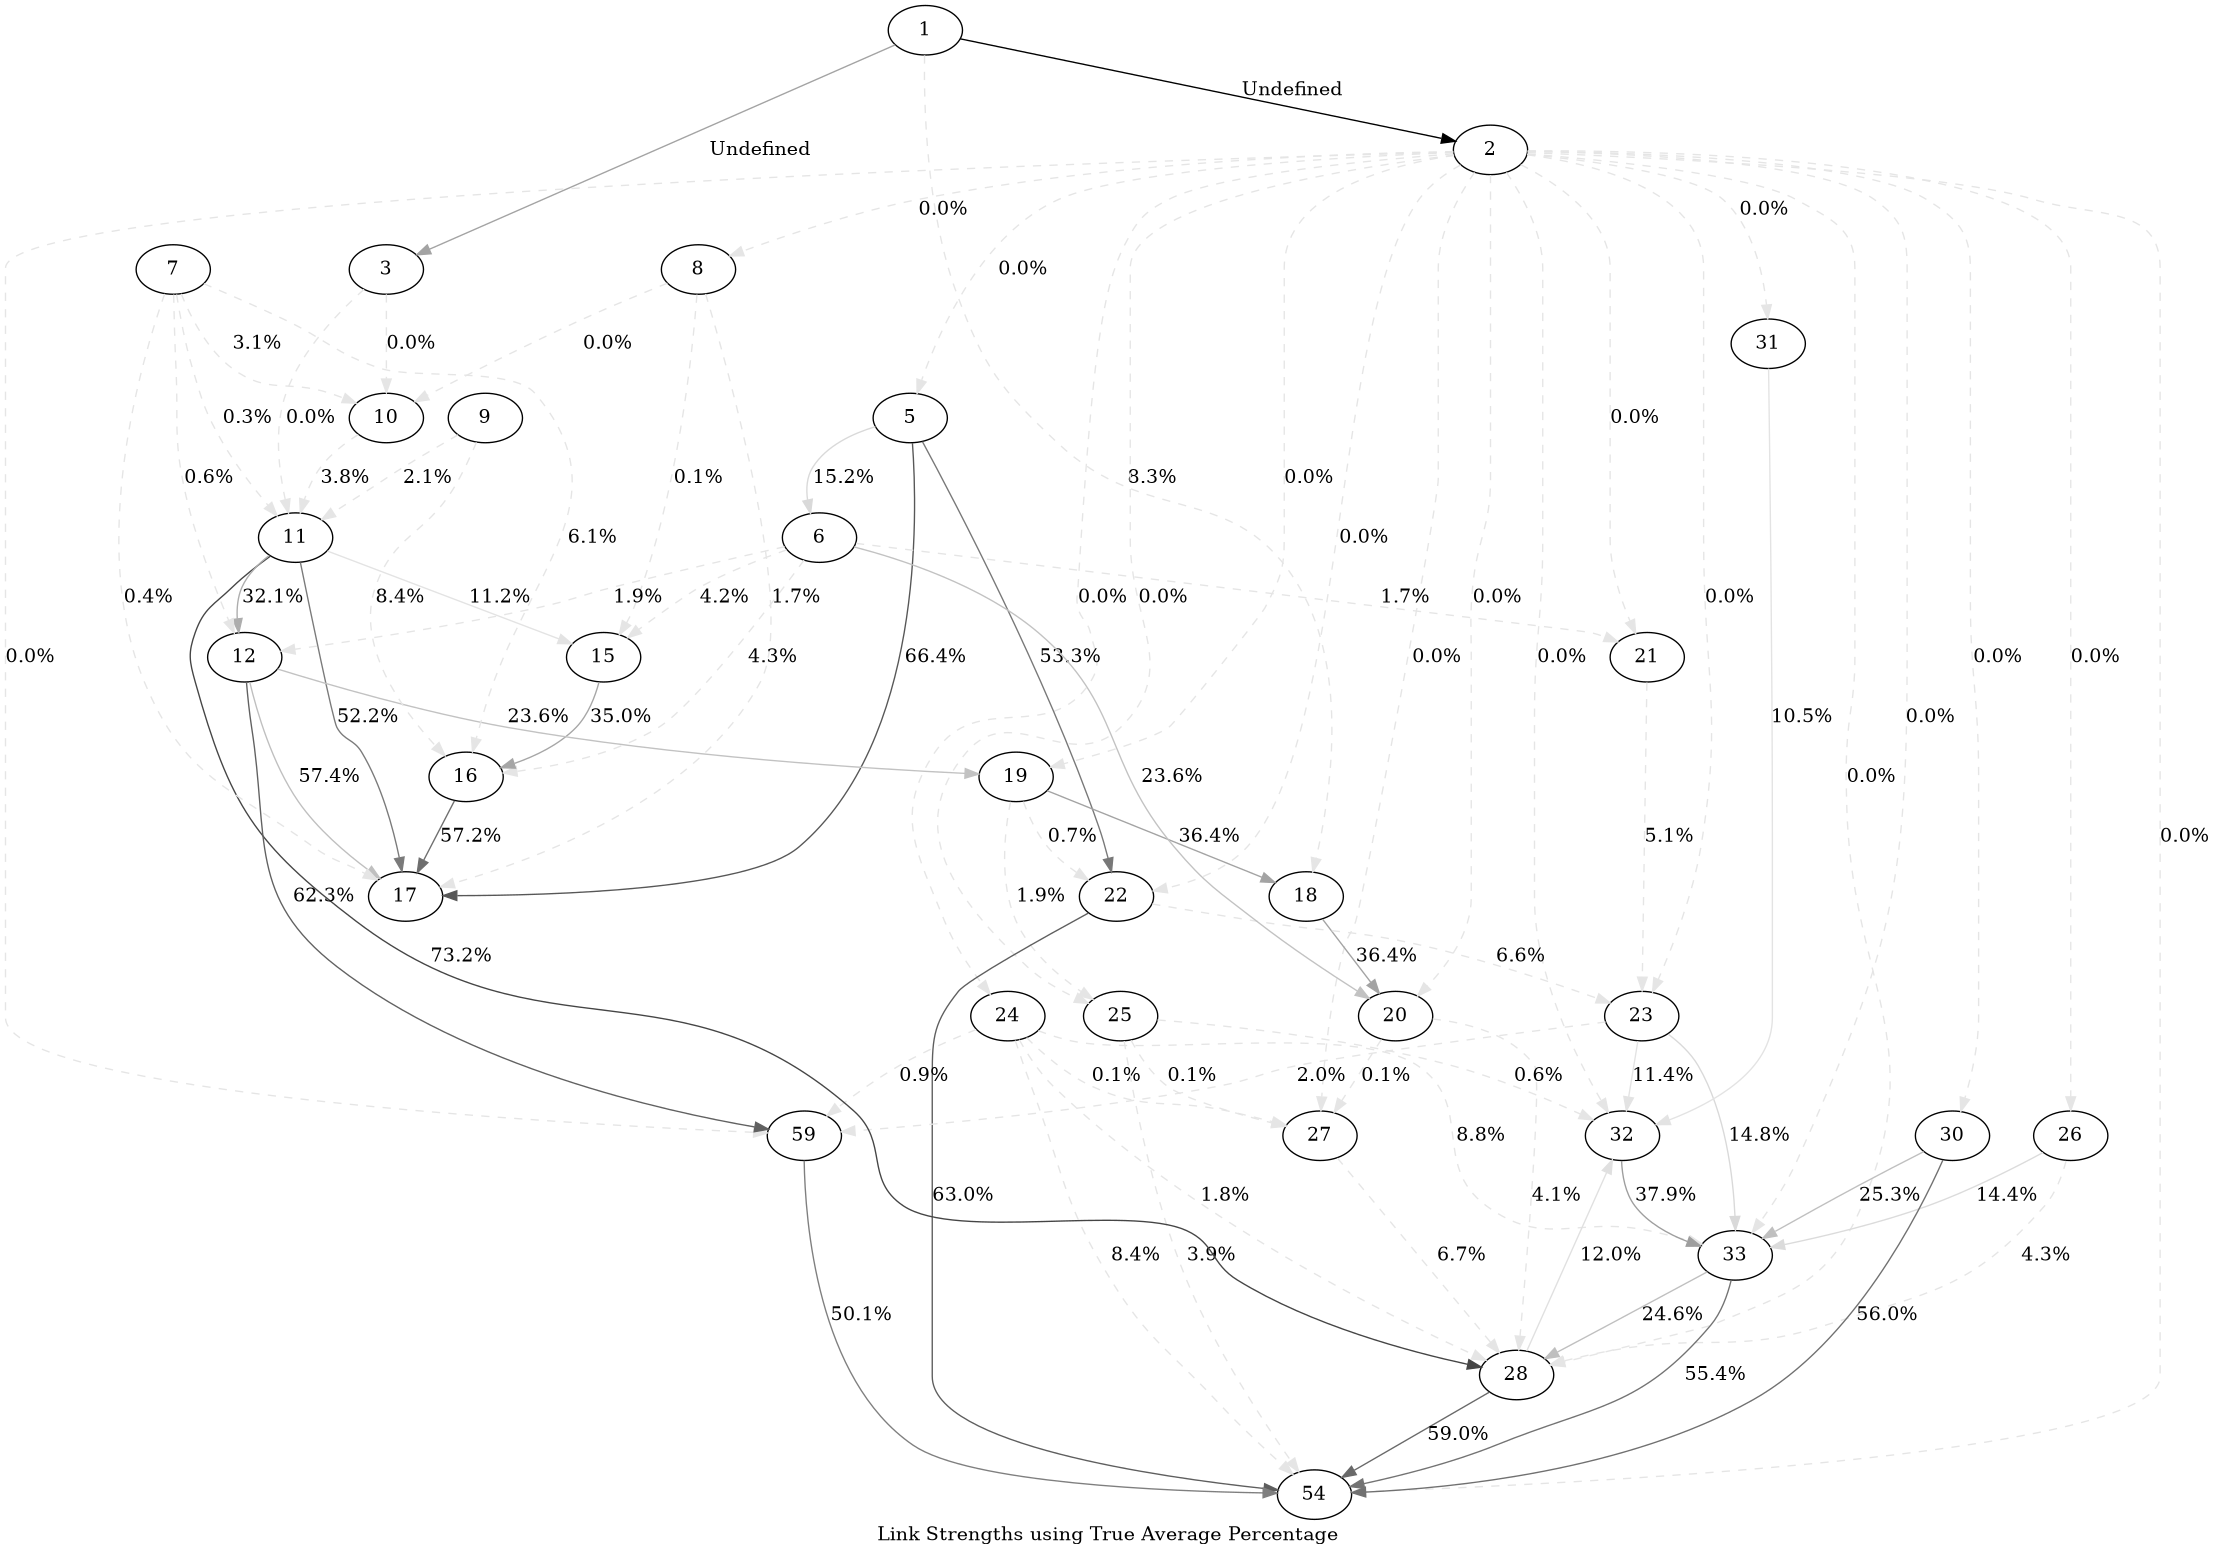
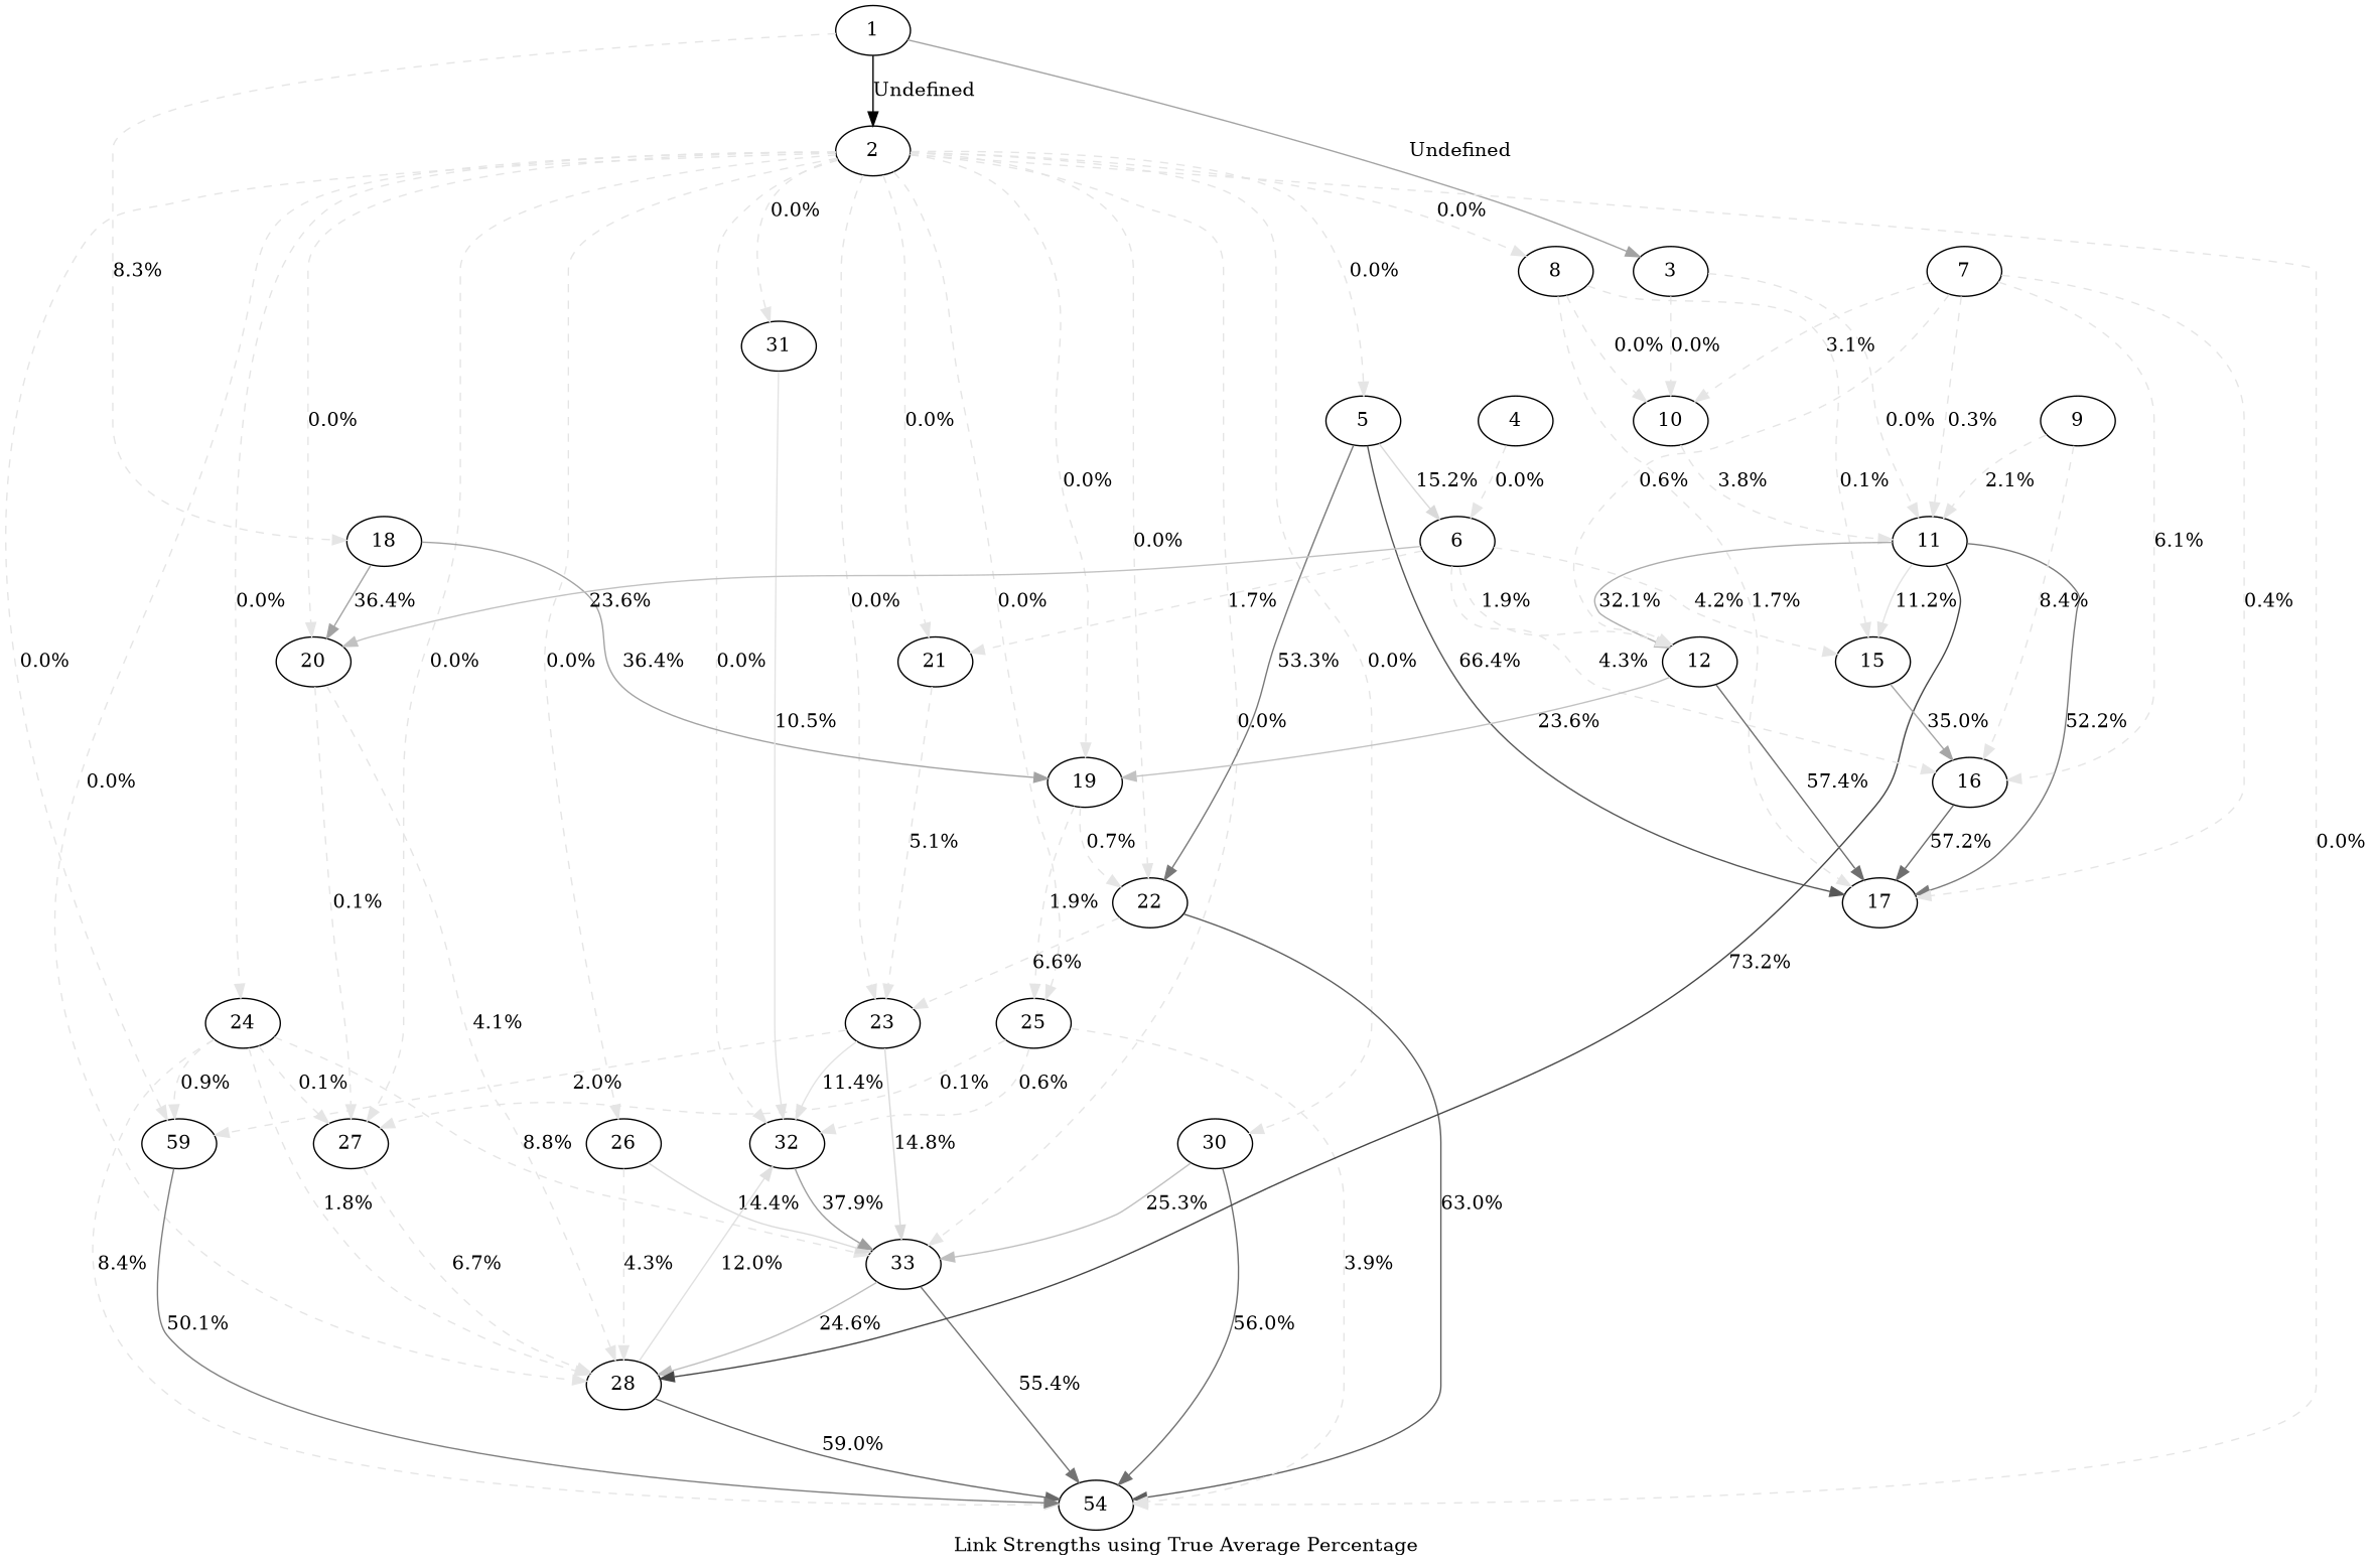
  digraph {
    label="Link Strengths using True Average Percentage"
    node [shape=ellipse]
    edge [color=gray90 style=dashed]
    1
    2
    3
    18
    5
    8
    19
    20
    21
    22
    23
    24
    25
    26
    27
    28
    n17 [label=59]
    30
    31
    32
    33
    n22 [label=54]
    10
    11
    6
    17
    15
    12
+   4
    16
    7
    9
    1 -> 2 [color=gray00 label=Undefined style=""]
    1 -> 3 [color=gray64 label=Undefined style=""]
    1 -> 18 [label="8.3%"]
    2 -> 5 [label="0.0%"]
    2 -> 8 [label="0.0%"]
    2 -> 19 [label="0.0%"]
    2 -> 20 [label="0.0%"]
    2 -> 21 [label="0.0%"]
    2 -> 22 [label="0.0%"]
    2 -> 23 [label="0.0%"]
    2 -> 24 [label="0.0%"]
    2 -> 25 [label="0.0%"]
    2 -> 26 [label="0.0%"]
    2 -> 27 [label="0.0%"]
    2 -> 28 [label="0.0%"]
    2 -> n17 [label="0.0%"]
    2 -> 30 [label="0.0%"]
    2 -> 31 [label="0.0%"]
    2 -> 32 [label="0.0%"]
    2 -> 33 [label="0.0%"]
    2 -> n22 [label="0.0%"]
    3 -> 10 [label="0.0%"]
    3 -> 11 [label="0.0%"]
-   19 -> 18 [color=gray64 label="36.4%" style=""]
+   18 -> 19 [color=gray64 label="36.4%" style=""]
    18 -> 20 [color=gray64 label="36.4%" style=""]
    5 -> 22 [color=gray47 label="53.3%" style=""]
    5 -> 6 [color=gray85 label="15.2%" style=""]
    5 -> 17 [color=gray34 label="66.4%" style=""]
    8 -> 10 [label="0.0%"]
    8 -> 17 [label="1.7%"]
    8 -> 15 [label="0.1%"]
    19 -> 22 [label="0.7%"]
    19 -> 25 [label="1.9%"]
    20 -> 27 [label="0.1%"]
    20 -> 28 [label="4.1%"]
    21 -> 23 [label="5.1%"]
    22 -> 23 [label="6.6%"]
    22 -> n22 [color=gray37 label="63.0%" style=""]
    23 -> n17 [label="2.0%"]
    23 -> 32 [color=gray89 label="11.4%" style=""]
    23 -> 33 [color=gray85 label="14.8%" style=""]
    24 -> 27 [label="0.1%"]
    24 -> 28 [label="1.8%"]
    24 -> n17 [label="0.9%"]
    24 -> 33 [label="8.8%"]
    24 -> n22 [label="8.4%"]
    25 -> 27 [label="0.1%"]
    25 -> 32 [label="0.6%"]
    25 -> n22 [label="3.9%"]
    26 -> 28 [label="4.3%"]
    26 -> 33 [color=gray86 label="14.4%" style=""]
    27 -> 28 [label="6.7%"]
    28 -> 32 [color=gray88 label="12.0%" style=""]
    28 -> n22 [color=gray41 label="59.0%" style=""]
    n17 -> n22 [color=gray50 label="50.1%" style=""]
    30 -> 33 [color=gray75 label="25.3%" style=""]
    30 -> n22 [color=gray44 label="56.0%" style=""]
    31 -> 32 [color=gray89 label="10.5%" style=""]
    32 -> 33 [color=gray62 label="37.9%" style=""]
    33 -> 28 [color=gray75 label="24.6%" style=""]
    33 -> n22 [color=gray45 label="55.4%" style=""]
    10 -> 11 [label="3.8%"]
    11 -> 28 [color=gray27 label="73.2%" style=""]
    11 -> 17 [color=gray48 label="52.2%" style=""]
    11 -> 15 [color=gray89 label="11.2%" style=""]
    11 -> 12 [color=gray68 label="32.1%" style=""]
    6 -> 20 [color=gray76 label="23.6%" style=""]
    6 -> 21 [label="1.7%"]
    6 -> 15 [label="4.2%"]
    6 -> 12 [label="1.9%"]
    6 -> 16 [label="4.3%"]
    15 -> 16 [color=gray65 label="35.0%" style=""]
    12 -> 19 [color=gray76 label="23.6%" style=""]
-   12 -> n17 [color=gray38 label="62.3%" style=""]
-   12 -> 17 [color=gray75 label="57.4%" style=""]
+   12 -> 17 [color=gray43 label="57.4%" style=""]
+   4 -> 6 [label="0.0%"]
    16 -> 17 [color=gray43 label="57.2%" style=""]
    7 -> 10 [label="3.1%"]
    7 -> 11 [label="0.3%"]
    7 -> 17 [label="0.4%"]
    7 -> 12 [label="0.6%"]
    7 -> 16 [label="6.1%"]
    9 -> 11 [label="2.1%"]
    9 -> 16 [label="8.4%"]
  }
